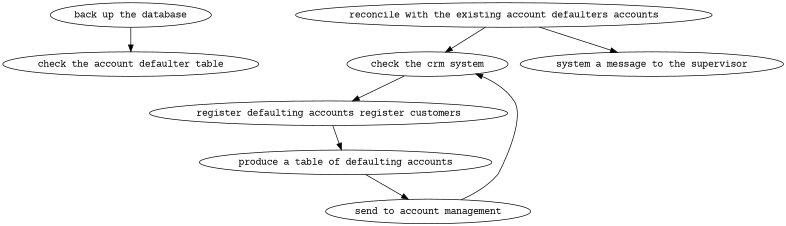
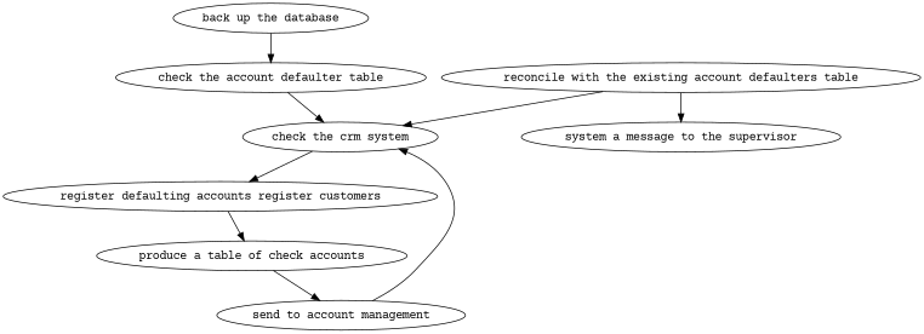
  strict digraph {
    fontname="Courier Prime"
    node [fontname="Courier Prime"]
    edge [attrs="{'type': 'flow', 'label': 'flow'}" fontname="Courier Prime"]
    "back up the database" [attrs="{'type': 'Activity', 'label': 'back up the database'}"]
    "check the account defaulter table" [attrs="{'type': 'Activity', 'label': 'check the account defaulter table'}"]
    "check the crm system" [attrs="{'type': 'Activity', 'label': 'check the crm system'}"]
    n4 [attrs="{'type': 'Activity', 'label': 'register defaulting accounts and customers'}" label="register defaulting accounts register customers"]
-   "produce a table of defaulting accounts" [attrs="{'type': 'Activity', 'label': 'produce a table of defaulting accounts'}"]
-   "reconcile with the existing account defaulters table" [attrs="{'type': 'Activity', 'label': 'reconcile with the existing account defaulters table'}" label="reconcile with the existing account defaulters accounts"]
+   "produce a table of defaulting accounts" [attrs="{'type': 'Activity', 'label': 'produce a table of defaulting accounts'}" label="produce a table of check accounts"]
+   "reconcile with the existing account defaulters table" [attrs="{'type': 'Activity', 'label': 'reconcile with the existing account defaulters table'}"]
    n7 [attrs="{'type': 'Activity', 'label': 'send a message to the supervisor'}" label="system a message to the supervisor"]
    "send to account management" [attrs="{'type': 'Activity', 'label': 'send to account management'}"]
    "back up the database" -> "check the account defaulter table"
+   "check the account defaulter table" -> "check the crm system"
    "check the crm system" -> n4
    n4 -> "produce a table of defaulting accounts"
    "produce a table of defaulting accounts" -> "send to account management"
    "reconcile with the existing account defaulters table" -> "check the crm system"
    "reconcile with the existing account defaulters table" -> n7
    "send to account management" -> "check the crm system"
  }
